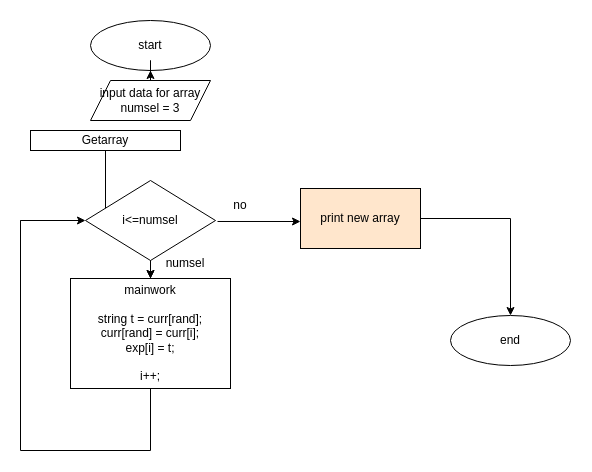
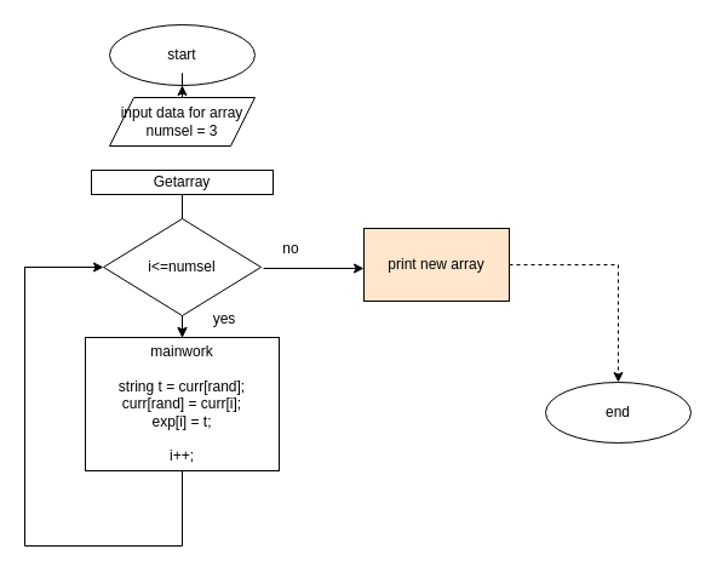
  <mxCell id="0" />
  <mxCell id="1" parent="0" />
  <mxCell id="2" value="" style="edgeStyle=orthogonalEdgeStyle;rounded=0;orthogonalLoop=1;jettySize=auto;html=1;" edge="1" parent="1" source="3"><mxGeometry relative="1" as="geometry"><mxPoint x="150" y="80" as="targetPoint" /></mxGeometry></mxCell>
  <mxCell id="3" value="start" style="ellipse;whiteSpace=wrap;html=1;" vertex="1" parent="1"><mxGeometry x="90" y="20" width="120" height="50" as="geometry" /></mxCell>
  <mxCell id="4" value="" style="edgeStyle=orthogonalEdgeStyle;rounded=0;orthogonalLoop=1;jettySize=auto;html=1;" edge="1" parent="1" source="5" target="3"><mxGeometry relative="1" as="geometry" /></mxCell>
  <mxCell id="5" value="input data for array&lt;br&gt;numsel = 3" style="shape=parallelogram;perimeter=parallelogramPerimeter;whiteSpace=wrap;html=1;fixedSize=1;" vertex="1" parent="1"><mxGeometry x="90" y="80" width="120" height="40" as="geometry" /></mxCell>
  <mxCell id="6" value="" style="edgeStyle=orthogonalEdgeStyle;rounded=0;orthogonalLoop=1;jettySize=auto;html=1;" edge="1" parent="1" source="7" target="10"><mxGeometry relative="1" as="geometry" /></mxCell>
- <mxCell id="7" value="Getarray" style="whiteSpace=wrap;html=1;" vertex="1" parent="1"><mxGeometry x="30" y="130" width="150" height="20" as="geometry" /></mxCell>
+ <mxCell id="7" value="Getarray" style="whiteSpace=wrap;html=1;" vertex="1" parent="1"><mxGeometry x="75" y="140" width="150" height="20" as="geometry" /></mxCell>
  <mxCell id="8" value="" style="edgeStyle=orthogonalEdgeStyle;rounded=0;orthogonalLoop=1;jettySize=auto;html=1;" edge="1" parent="1" source="9" target="10"><mxGeometry relative="1" as="geometry" /></mxCell>
  <mxCell id="9" value="i&amp;lt;=numsel" style="rhombus;whiteSpace=wrap;html=1;" vertex="1" parent="1"><mxGeometry x="85" y="180" width="130" height="80" as="geometry" /></mxCell>
  <mxCell id="10" value="&lt;div&gt;mainwork&lt;/div&gt;&lt;div&gt;&lt;br&gt;&lt;/div&gt;&lt;div&gt;string t = curr[rand];&lt;/div&gt;&lt;div&gt;curr[rand] = curr[i];&lt;/div&gt;&lt;div&gt;exp[i] = t;&lt;/div&gt;&lt;div&gt;&lt;br&gt;&lt;/div&gt;&lt;div&gt;i++;&lt;/div&gt;" style="whiteSpace=wrap;html=1;" vertex="1" parent="1"><mxGeometry x="70" y="278" width="160" height="110" as="geometry" /></mxCell>
  <mxCell id="11" value="" style="endArrow=none;html=1;rounded=0;exitX=0.5;exitY=1;exitDx=0;exitDy=0;" edge="1" parent="1" source="10"><mxGeometry width="50" height="50" relative="1" as="geometry"><mxPoint x="250" y="260" as="sourcePoint" /><mxPoint x="80" y="220" as="targetPoint" /><Array as="points"><mxPoint x="150" y="450" /><mxPoint x="20" y="450" /><mxPoint x="20" y="220" /></Array></mxGeometry></mxCell>
  <mxCell id="12" value="" style="endArrow=classic;html=1;rounded=0;entryX=0;entryY=0.5;entryDx=0;entryDy=0;" edge="1" parent="1" target="9"><mxGeometry width="50" height="50" relative="1" as="geometry"><mxPoint x="20" y="220" as="sourcePoint" /><mxPoint x="300" y="210" as="targetPoint" /></mxGeometry></mxCell>
- <mxCell id="13" value="numsel" style="text;html=1;strokeColor=none;fillColor=none;align=center;verticalAlign=middle;whiteSpace=wrap;rounded=0;" vertex="1" parent="1"><mxGeometry x="155" y="248" width="60" height="30" as="geometry" /></mxCell>
+ <mxCell id="13" value="yes" style="text;html=1;strokeColor=none;fillColor=none;align=center;verticalAlign=middle;whiteSpace=wrap;rounded=0;" vertex="1" parent="1"><mxGeometry x="155" y="248" width="60" height="30" as="geometry" /></mxCell>
  <mxCell id="14" value="no" style="text;html=1;strokeColor=none;fillColor=none;align=center;verticalAlign=middle;whiteSpace=wrap;rounded=0;" vertex="1" parent="1"><mxGeometry x="210" y="190" width="60" height="30" as="geometry" /></mxCell>
  <mxCell id="15" value="" style="endArrow=classic;html=1;rounded=0;exitX=0.117;exitY=1.033;exitDx=0;exitDy=0;exitPerimeter=0;" edge="1" parent="1" source="14"><mxGeometry width="50" height="50" relative="1" as="geometry"><mxPoint x="250" y="260" as="sourcePoint" /><mxPoint x="300" y="221" as="targetPoint" /></mxGeometry></mxCell>
- <mxCell id="16" value="" style="edgeStyle=orthogonalEdgeStyle;rounded=0;orthogonalLoop=1;jettySize=auto;html=1;" edge="1" parent="1" source="17" target="18"><mxGeometry relative="1" as="geometry" /></mxCell>
+ <mxCell id="16" value="" style="edgeStyle=orthogonalEdgeStyle;rounded=0;orthogonalLoop=1;jettySize=auto;html=1;dashed=1;" edge="1" parent="1" source="17" target="18"><mxGeometry relative="1" as="geometry" /></mxCell>
  <mxCell id="17" value="print new array" style="rounded=0;whiteSpace=wrap;html=1;fillColor=#ffe6cc;" vertex="1" parent="1"><mxGeometry x="300" y="188" width="120" height="60" as="geometry" /></mxCell>
  <mxCell id="18" value="end" style="ellipse;whiteSpace=wrap;html=1;" vertex="1" parent="1"><mxGeometry x="450" y="315" width="120" height="50" as="geometry" /></mxCell>
